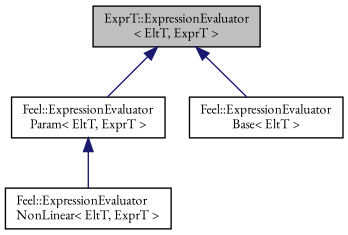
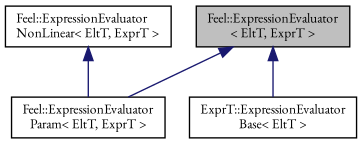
  digraph {
    fontname="EB Garamond"
    node [color=black fillcolor=white fontname="EB Garamond" fontsize=10 shape=record style=filled]
    edge [color=midnightblue dir=back fontname="EB Garamond" fontsize=10 labelfontname=Helvetica labelfontsize=10 style=solid]
-   n1 [fillcolor=grey75 fontcolor=black height=0.2 label="ExprT::ExpressionEvaluator\l\< EltT, ExprT \>" width=0.4]
+   n1 [fillcolor=grey75 fontcolor=black height=0.2 label="Feel::ExpressionEvaluator\l\< EltT, ExprT \>" width=0.4]
    n2 [height=0.2 label="Feel::ExpressionEvaluator\lParam\< EltT, ExprT \>" width=0.4]
-   n3 [height=0.2 label="Feel::ExpressionEvaluator\lBase\< EltT \>" width=0.4]
+   n3 [height=0.2 label="ExprT::ExpressionEvaluator\lBase\< EltT \>" width=0.4]
    n4 [height=0.2 label="Feel::ExpressionEvaluator\lNonLinear\< EltT, ExprT \>" width=0.4]
    n1 -> n2
    n1 -> n3
-   n2 -> n4
+   n4 -> n2
  }
